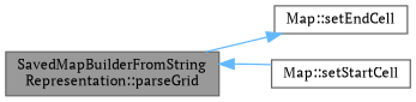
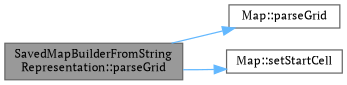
  digraph {
    fontname="PT Serif"
    rankdir=LR
    node [color=grey40 fillcolor=white fontname="PT Serif" fontsize=10 shape=box style=filled]
    edge [color=steelblue1 fontname="PT Serif" fontsize=10 labelfontname=Helvetica labelfontsize=10 style=solid]
    n1 [color=gray40 fillcolor=grey60 fontcolor=black height=0.2 label="SavedMapBuilderFromString\lRepresentation::parseGrid" width=0.4]
-   n2 [height=0.2 label="Map::setEndCell" width=0.4]
+   n2 [height=0.2 label="Map::parseGrid" width=0.4]
    n3 [height=0.2 label="Map::setStartCell" width=0.4]
    n1 -> n2
-   n3 -> n1
+   n1 -> n3
  }
